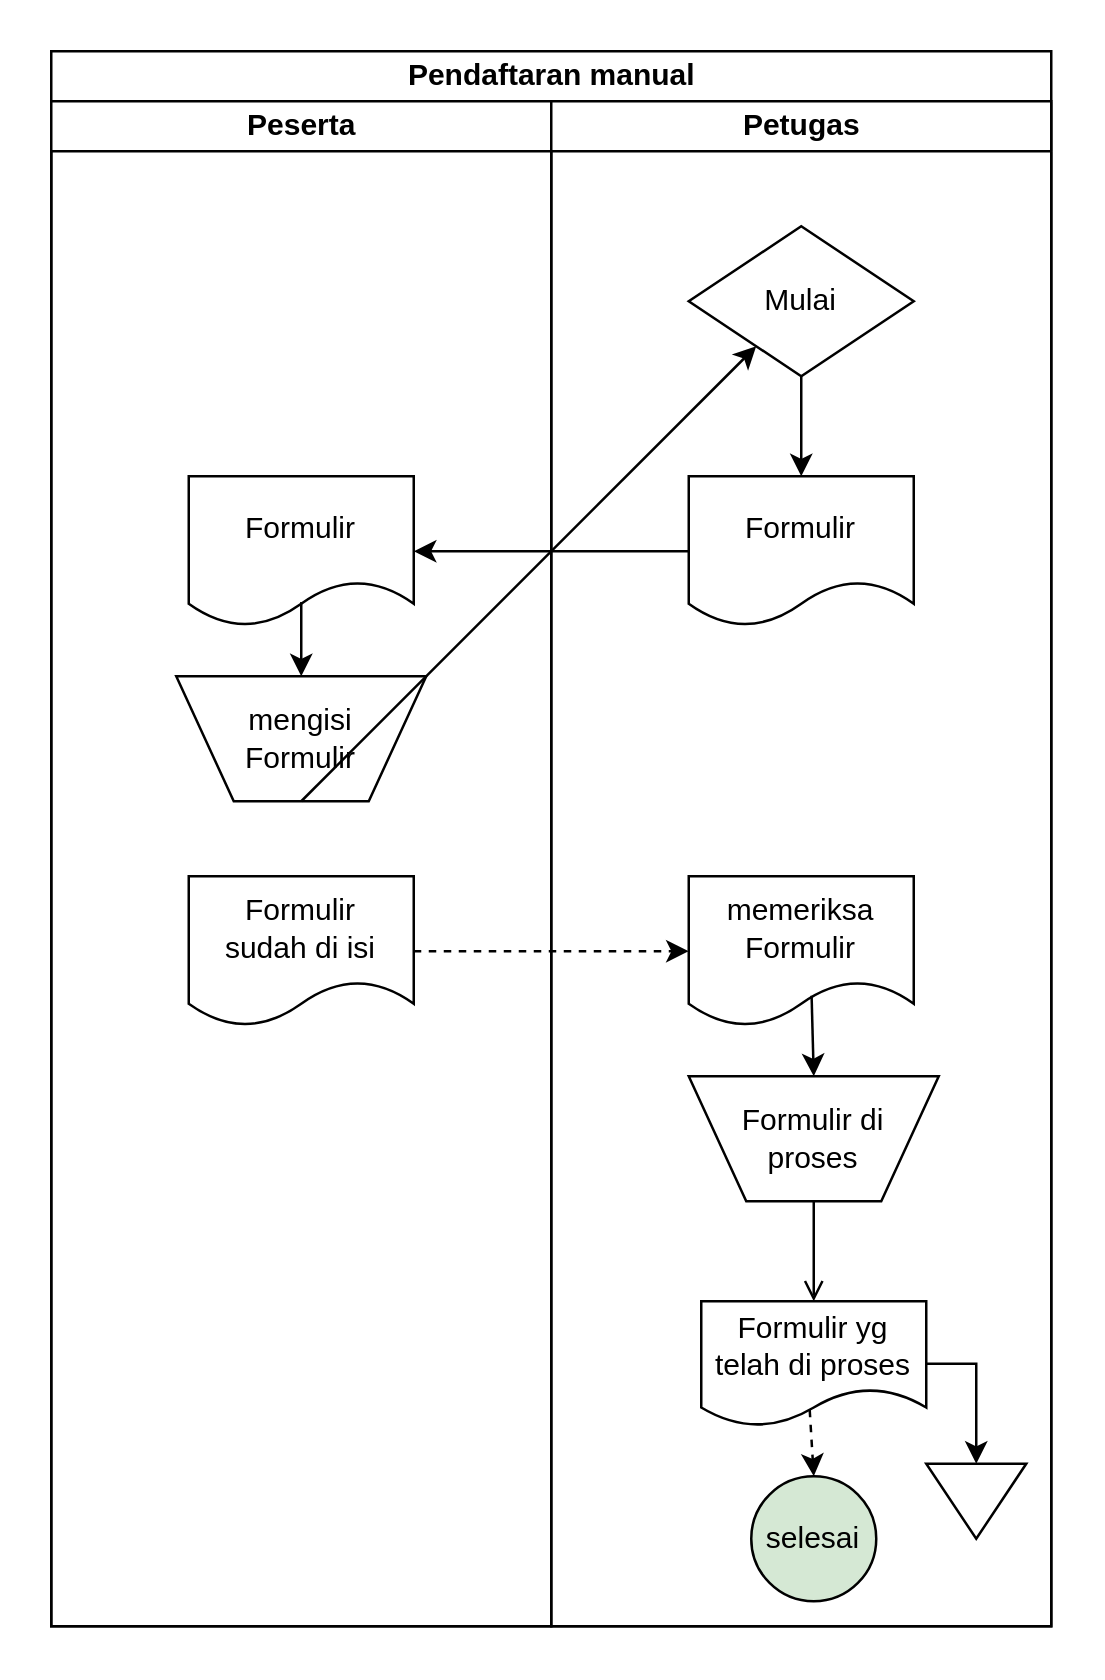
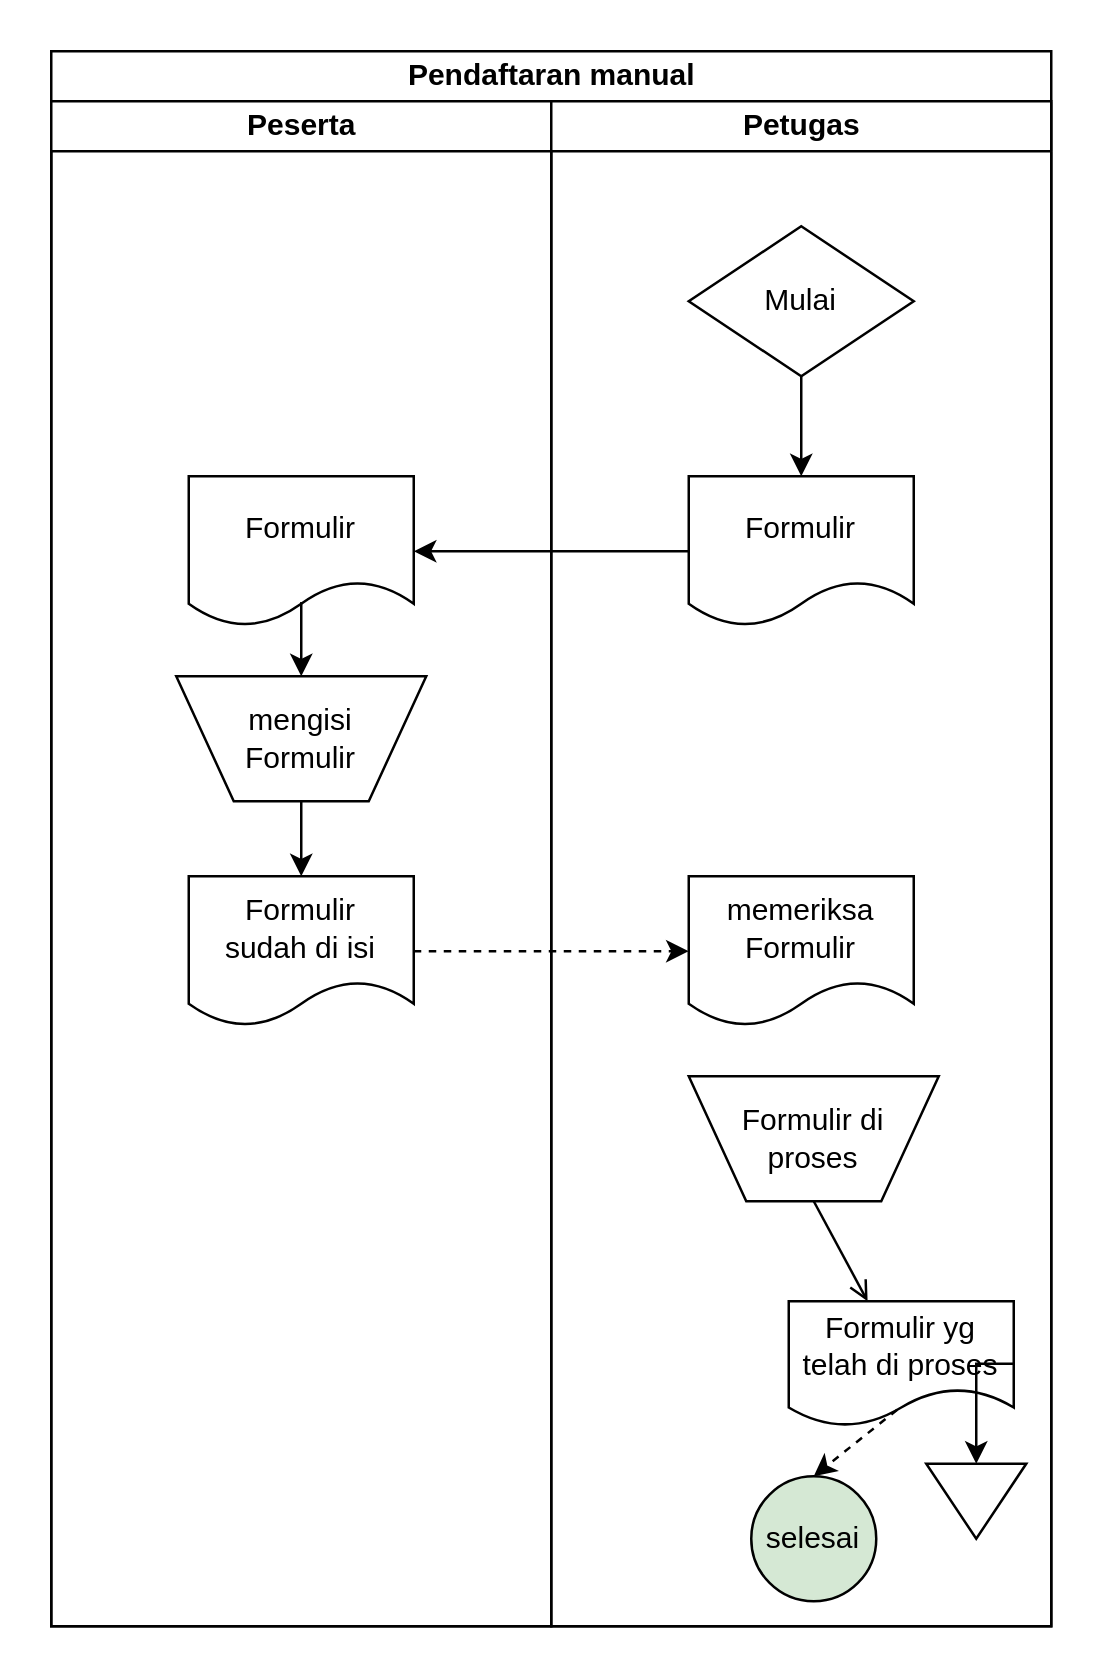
  <mxCell id="0" />
  <mxCell id="1" parent="0" />
  <mxCell id="2" value="Pendaftaran manual" style="swimlane;childLayout=stackLayout;resizeParent=1;resizeParentMax=0;startSize=20;html=1;" vertex="1" parent="1"><mxGeometry x="20" y="20" width="400" height="630" as="geometry" /></mxCell>
  <mxCell id="3" value="Peserta" style="swimlane;startSize=20;html=1;" vertex="1" parent="2"><mxGeometry y="20" width="200" height="610" as="geometry" /></mxCell>
  <mxCell id="4" value="Formulir" style="shape=document;whiteSpace=wrap;html=1;boundedLbl=1;" vertex="1" parent="3"><mxGeometry x="55.0" y="150" width="90" height="60" as="geometry" /></mxCell>
  <mxCell id="5" value="mengisi&lt;div&gt;Formulir&lt;/div&gt;" style="verticalLabelPosition=middle;verticalAlign=middle;html=1;shape=trapezoid;perimeter=trapezoidPerimeter;whiteSpace=wrap;size=0.23;arcSize=10;flipV=1;labelPosition=center;align=center;" vertex="1" parent="3"><mxGeometry x="50" y="230" width="100" height="50" as="geometry" /></mxCell>
  <mxCell id="6" value="&lt;div&gt;&lt;span style=&quot;background-color: initial;&quot;&gt;Formulir&lt;/span&gt;&lt;br&gt;&lt;/div&gt;&lt;div&gt;&lt;span style=&quot;background-color: initial;&quot;&gt;sudah di isi&lt;/span&gt;&lt;/div&gt;" style="shape=document;whiteSpace=wrap;html=1;boundedLbl=1;" vertex="1" parent="3"><mxGeometry x="55.0" y="310" width="90" height="60" as="geometry" /></mxCell>
  <mxCell id="7" value="" style="endArrow=classic;html=1;rounded=0;entryX=0.5;entryY=0;entryDx=0;entryDy=0;exitX=0.5;exitY=0.839;exitDx=0;exitDy=0;exitPerimeter=0;" edge="1" parent="3" source="4" target="5"><mxGeometry width="50" height="50" relative="1" as="geometry"><mxPoint x="265" y="190" as="sourcePoint" /><mxPoint x="155" y="190" as="targetPoint" /></mxGeometry></mxCell>
- <mxCell id="8" value="" style="endArrow=classic;html=1;rounded=0;exitX=0.5;exitY=1;exitDx=0;exitDy=0;" edge="1" parent="3" source="5" target="11"><mxGeometry width="50" height="50" relative="1" as="geometry"><mxPoint x="110" y="210" as="sourcePoint" /><mxPoint x="110" y="260" as="targetPoint" /></mxGeometry></mxCell>
+ <mxCell id="8" value="" style="endArrow=classic;html=1;rounded=0;entryX=0.5;entryY=0;entryDx=0;entryDy=0;exitX=0.5;exitY=1;exitDx=0;exitDy=0;" edge="1" parent="3" source="5" target="6"><mxGeometry width="50" height="50" relative="1" as="geometry"><mxPoint x="110" y="210" as="sourcePoint" /><mxPoint x="110" y="260" as="targetPoint" /></mxGeometry></mxCell>
  <mxCell id="9" value="Petugas" style="swimlane;startSize=20;html=1;" vertex="1" parent="2"><mxGeometry x="200" y="20" width="200" height="610" as="geometry" /></mxCell>
  <mxCell id="10" value="Formulir" style="shape=document;whiteSpace=wrap;html=1;boundedLbl=1;" vertex="1" parent="9"><mxGeometry x="55.0" y="150" width="90" height="60" as="geometry" /></mxCell>
  <mxCell id="11" value="Mulai" style="rhombus;whiteSpace=wrap;html=1;" vertex="1" parent="9"><mxGeometry x="55" y="50" width="90" height="60" as="geometry" /></mxCell>
  <mxCell id="12" value="memeriksa&lt;div&gt;Formulir&lt;/div&gt;" style="shape=document;whiteSpace=wrap;html=1;boundedLbl=1;" vertex="1" parent="9"><mxGeometry x="55.0" y="310" width="90" height="60" as="geometry" /></mxCell>
  <mxCell id="13" value="Formulir&amp;nbsp;&lt;span style=&quot;background-color: initial;&quot;&gt;di&lt;/span&gt;&lt;div&gt;proses&lt;/div&gt;" style="verticalLabelPosition=middle;verticalAlign=middle;html=1;shape=trapezoid;perimeter=trapezoidPerimeter;whiteSpace=wrap;size=0.23;arcSize=10;flipV=1;labelPosition=center;align=center;" vertex="1" parent="9"><mxGeometry x="55" y="390" width="100" height="50" as="geometry" /></mxCell>
  <mxCell id="14" value="" style="endArrow=classic;html=1;rounded=0;exitX=0.5;exitY=1;exitDx=0;exitDy=0;" edge="1" parent="9" source="11" target="10"><mxGeometry width="50" height="50" relative="1" as="geometry"><mxPoint x="140.0" y="300" as="sourcePoint" /><mxPoint x="190.0" y="250" as="targetPoint" /></mxGeometry></mxCell>
- <mxCell id="15" value="" style="endArrow=classic;html=1;rounded=0;exitX=0.546;exitY=0.797;exitDx=0;exitDy=0;exitPerimeter=0;entryX=0.5;entryY=0;entryDx=0;entryDy=0;" edge="1" parent="9" source="12" target="13"><mxGeometry width="50" height="50" relative="1" as="geometry"><mxPoint x="140.0" y="550" as="sourcePoint" /><mxPoint x="190.0" y="500" as="targetPoint" /></mxGeometry></mxCell>
- <mxCell id="16" value="Formulir yg&lt;div&gt;telah di proses&lt;/div&gt;" style="shape=document;whiteSpace=wrap;html=1;boundedLbl=1;" vertex="1" parent="9"><mxGeometry x="60" y="480" width="90" height="50" as="geometry" /></mxCell>
+ <mxCell id="16" value="Formulir yg&lt;div&gt;telah di proses&lt;/div&gt;" style="shape=document;whiteSpace=wrap;html=1;boundedLbl=1;" vertex="1" parent="9"><mxGeometry x="95" y="480" width="90" height="50" as="geometry" /></mxCell>
  <mxCell id="17" value="selesai" style="ellipse;whiteSpace=wrap;html=1;aspect=fixed;fillColor=#d5e8d4;" vertex="1" parent="9"><mxGeometry x="80" y="550" width="50" height="50" as="geometry" /></mxCell>
  <mxCell id="18" value="" style="endArrow=open;html=1;rounded=0;exitX=0.5;exitY=1;exitDx=0;exitDy=0;" edge="1" parent="9" source="13" target="16"><mxGeometry width="50" height="50" relative="1" as="geometry"><mxPoint x="120.0" y="490" as="sourcePoint" /><mxPoint x="170.0" y="440" as="targetPoint" /></mxGeometry></mxCell>
  <mxCell id="19" value="" style="endArrow=classic;html=1;rounded=0;exitX=0.482;exitY=0.868;exitDx=0;exitDy=0;entryX=0.5;entryY=0;entryDx=0;entryDy=0;exitPerimeter=0;dashed=1;" edge="1" parent="9" source="16" target="17"><mxGeometry width="50" height="50" relative="1" as="geometry"><mxPoint x="115" y="495" as="sourcePoint" /><mxPoint x="115" y="530" as="targetPoint" /></mxGeometry></mxCell>
  <mxCell id="20" value="" style="triangle;whiteSpace=wrap;html=1;rotation=90;" vertex="1" parent="9"><mxGeometry x="155.0" y="540" width="30" height="40" as="geometry" /></mxCell>
  <mxCell id="21" value="" style="endArrow=classic;html=1;rounded=0;exitX=1;exitY=0.5;exitDx=0;exitDy=0;entryX=0;entryY=0.5;entryDx=0;entryDy=0;" edge="1" parent="9" source="16" target="20"><mxGeometry width="50" height="50" relative="1" as="geometry"><mxPoint x="120.0" y="490" as="sourcePoint" /><mxPoint x="170.0" y="590" as="targetPoint" /><Array as="points"><mxPoint x="170.0" y="505" /></Array></mxGeometry></mxCell>
  <mxCell id="22" value="" style="endArrow=classic;html=1;rounded=0;exitX=0;exitY=0.5;exitDx=0;exitDy=0;entryX=1;entryY=0.5;entryDx=0;entryDy=0;" edge="1" parent="2" source="10" target="4"><mxGeometry width="50" height="50" relative="1" as="geometry"><mxPoint x="310" y="140" as="sourcePoint" /><mxPoint x="310" y="180" as="targetPoint" /></mxGeometry></mxCell>
  <mxCell id="23" value="" style="endArrow=classic;html=1;rounded=0;exitX=1;exitY=0.5;exitDx=0;exitDy=0;entryX=0;entryY=0.5;entryDx=0;entryDy=0;dashed=1;" edge="1" parent="2" source="6" target="12"><mxGeometry width="50" height="50" relative="1" as="geometry"><mxPoint x="110" y="330" as="sourcePoint" /><mxPoint x="250.0" y="400" as="targetPoint" /></mxGeometry></mxCell>
